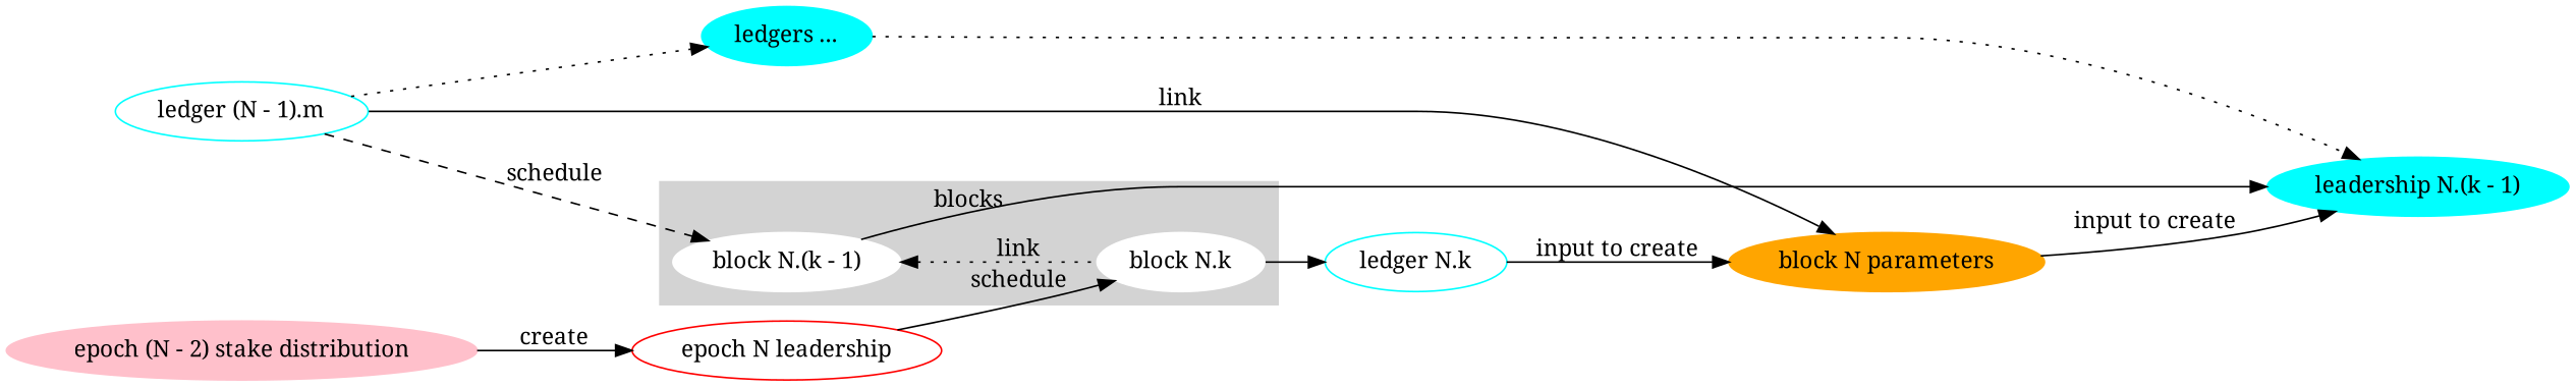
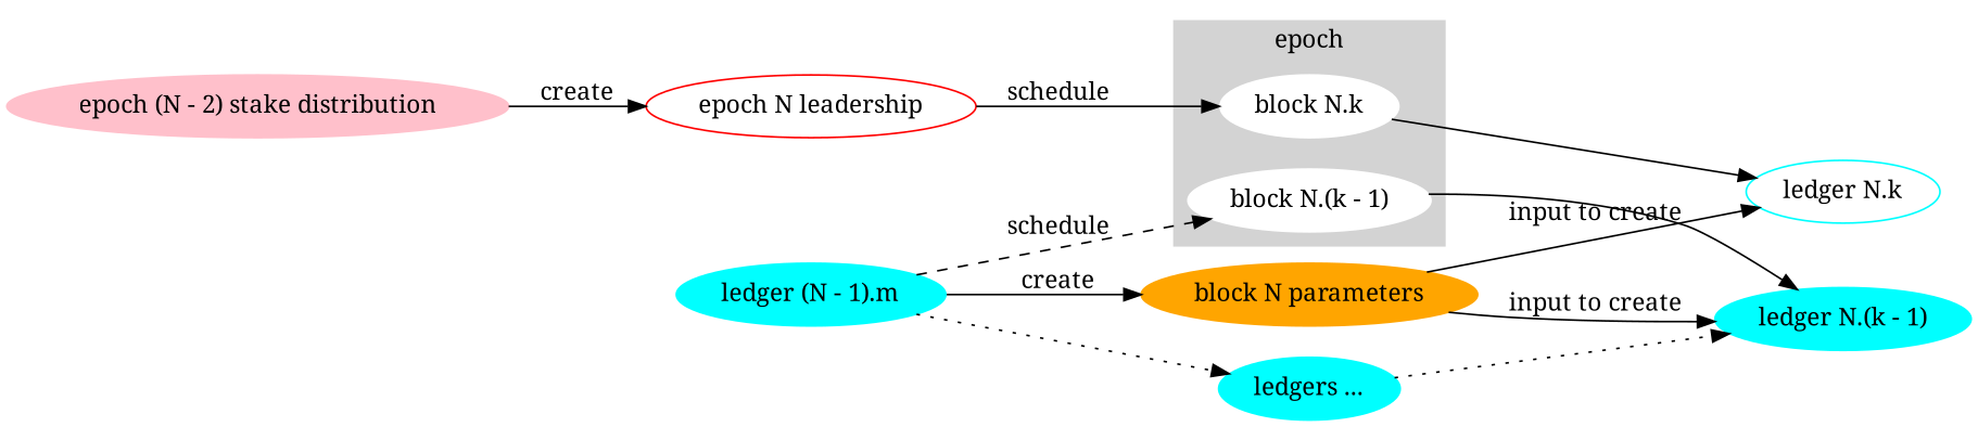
  digraph {
    fontname="Noto Serif"
    rankdir=LR
    node [color=cyan fontname="Noto Serif" style=filled]
    edge [fontname="Noto Serif"]
    "block N.(k - 1)" [color=white]
    "block N.k" [color=white]
-   "ledger (N - 1).m" [fillcolor=white]
+   "ledger (N - 1).m"
    "ledgers ..."
-   "ledger N.(k - 1)" [label="leadership N.(k - 1)"]
+   "ledger N.(k - 1)"
    "ledger N.k" [fillcolor=white]
    n7 [color=orange label="block N parameters"]
    "epoch (N - 2) stake distribution" [color=pink]
    "epoch N leadership" [color=red style=""]
    subgraph cluster_1 {
      color=lightgrey
-     label=blocks
+     label=epoch
      style=filled
      "block N.(k - 1)"
      "block N.k"
    }
    subgraph sub_2 {
      color=none
      "ledger (N - 1).m"
      "ledgers ..."
      "ledger N.(k - 1)"
      "ledger N.k"
    }
    subgraph sub_3 {
      color=none
      n7
    }
    subgraph sub_4 {
      color=none
      "epoch (N - 2) stake distribution"
    }
    subgraph sub_5 {
      color=none
      "epoch N leadership"
    }
-   "block N.(k - 1)" -> "block N.k" [dir=back label=link style=dotted]
    "block N.(k - 1)" -> "ledger N.(k - 1)"
    "block N.k" -> "ledger N.k"
    "ledger (N - 1).m" -> "block N.(k - 1)" [label=schedule style=dashed]
    "ledger (N - 1).m" -> "ledgers ..." [style=dotted]
-   "ledger (N - 1).m" -> n7 [label=link]
+   "ledger (N - 1).m" -> n7 [label=create]
    "ledgers ..." -> "ledger N.(k - 1)" [style=dotted]
    n7 -> "ledger N.(k - 1)" [label="input to create"]
-   "ledger N.k" -> n7 [label="input to create"]
+   n7 -> "ledger N.k" [label="input to create"]
    "epoch (N - 2) stake distribution" -> "epoch N leadership" [label=create]
    "epoch N leadership" -> "block N.k" [label=schedule style=solid]
  }
